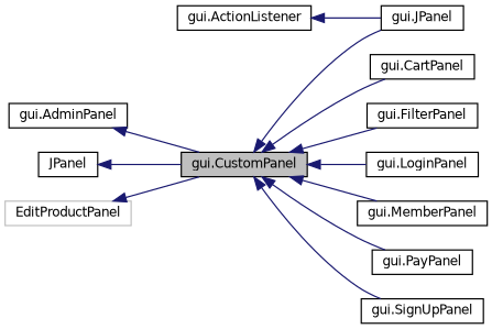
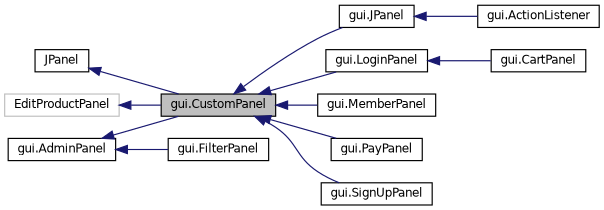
  digraph {
    rankdir=LR
    node [color=black fillcolor=white fontname=Helvetica fontsize=10 shape=record style=filled]
    edge [color=midnightblue dir=back fontname=Helvetica fontsize=10 labelfontname=Helvetica labelfontsize=10 style=solid]
    n1 [fillcolor=grey75 fontcolor=black height=0.2 label="gui.CustomPanel" width=0.4]
    n2 [height=0.2 label="gui.JPanel" width=0.4]
    n3 [height=0.2 label="gui.CartPanel" width=0.4]
    n4 [height=0.2 label="gui.FilterPanel" width=0.4]
    n5 [height=0.2 label="gui.LoginPanel" width=0.4]
    n6 [height=0.2 label="gui.MemberPanel" width=0.4]
    n7 [height=0.2 label="gui.PayPanel" width=0.4]
    n8 [height=0.2 label="gui.SignUpPanel" width=0.4]
    n9 [height=0.2 label="gui.ActionListener" width=0.4]
    n10 [height=0.2 label="gui.AdminPanel" width=0.4]
    n11 [height=0.2 label=JPanel width=0.4]
    n12 [color=grey75 height=0.2 label=EditProductPanel width=0.4]
    n1 -> n2
-   n1 -> n3
-   n1 -> n4
+   n5 -> n3
+   n10 -> n4
    n1 -> n5
    n1 -> n6
    n1 -> n7
    n1 -> n8
-   n9 -> n2
+   n2 -> n9
    n10 -> n1
    n11 -> n1
    n12 -> n1
  }
